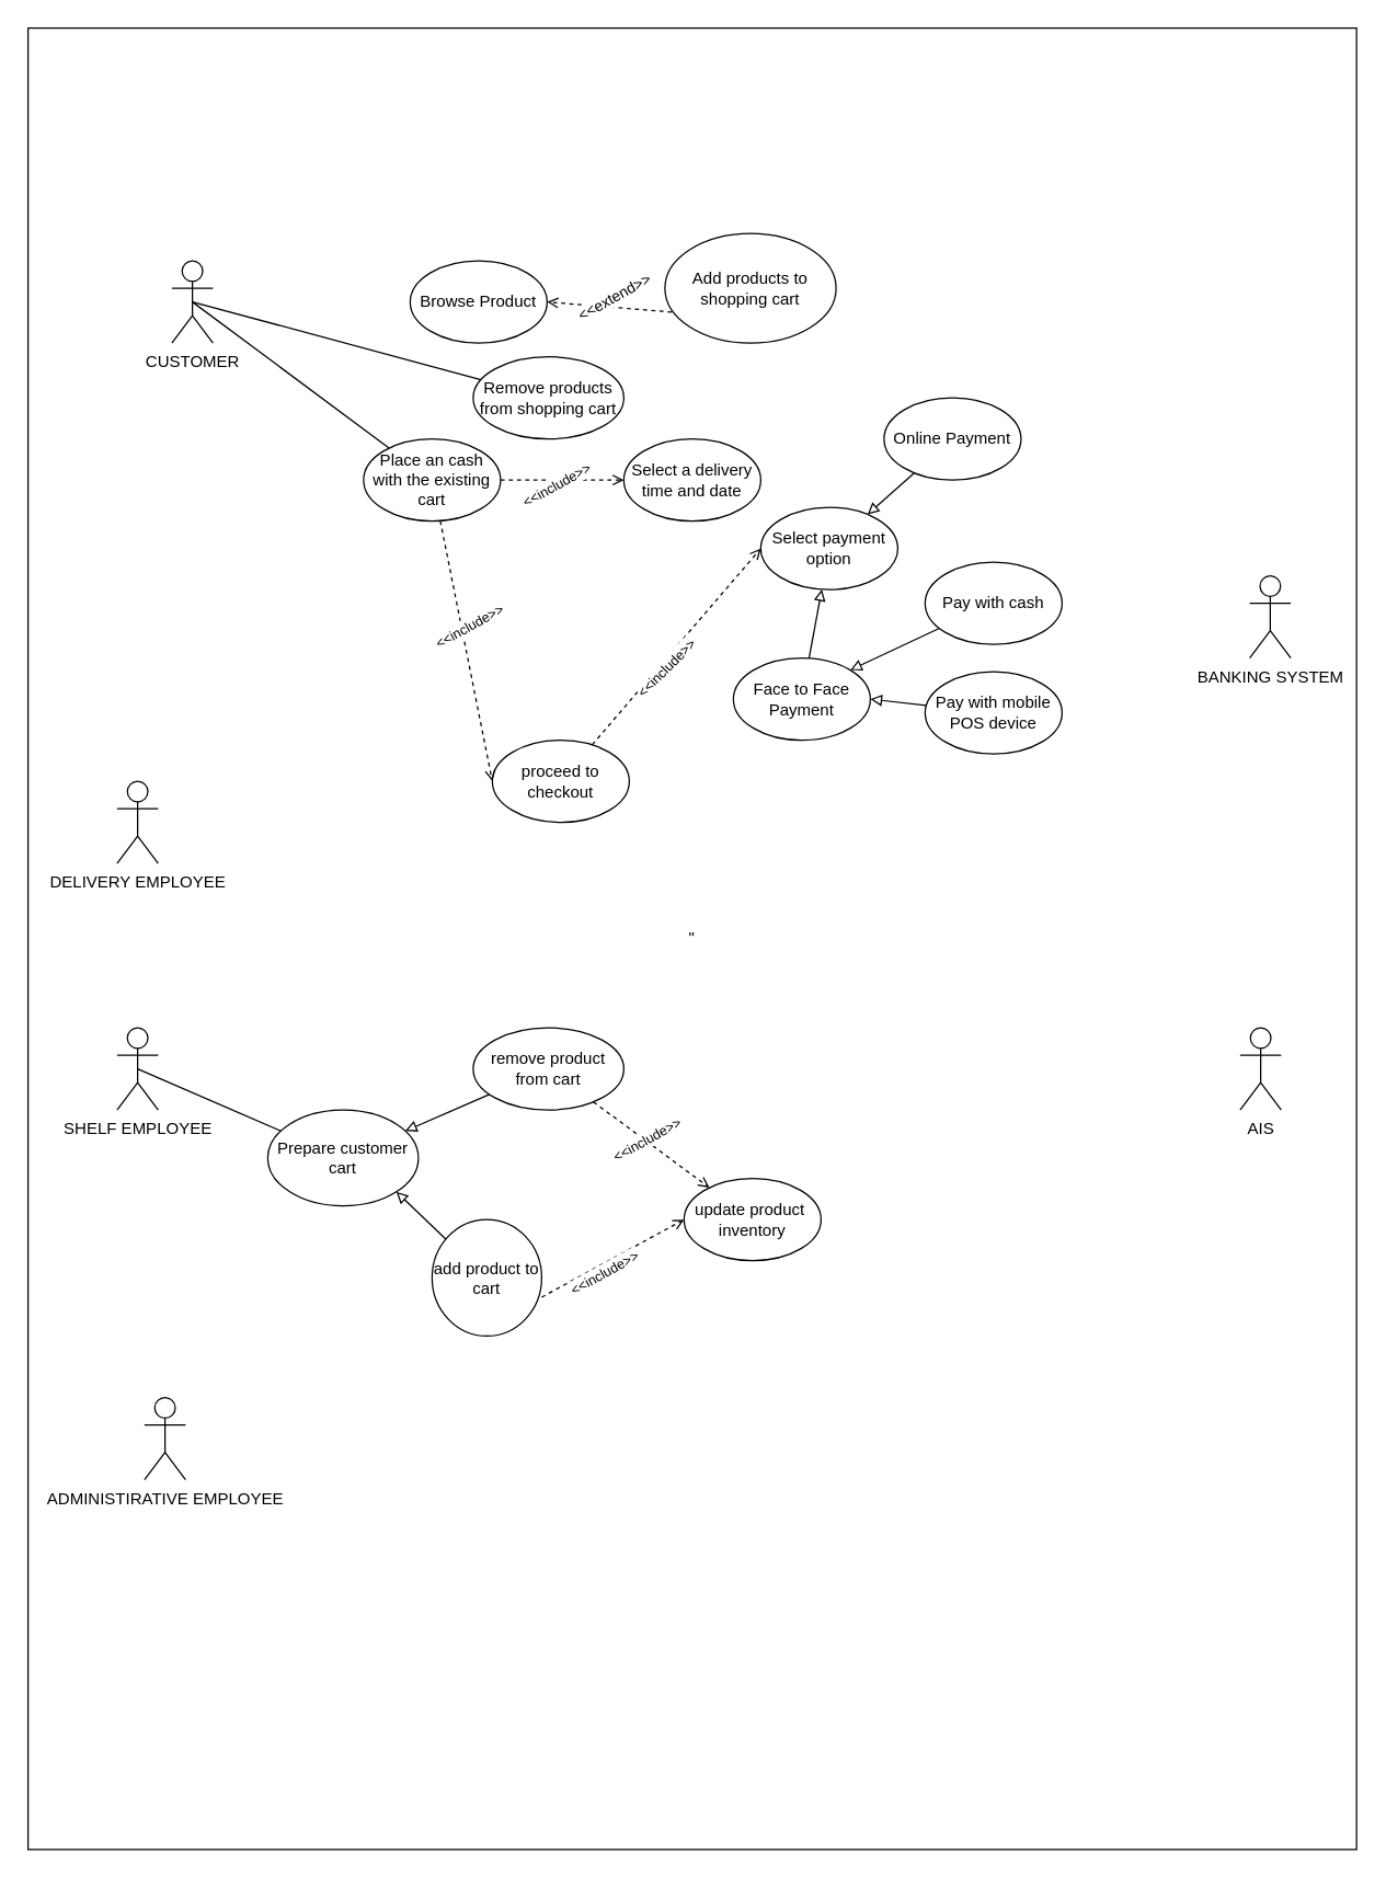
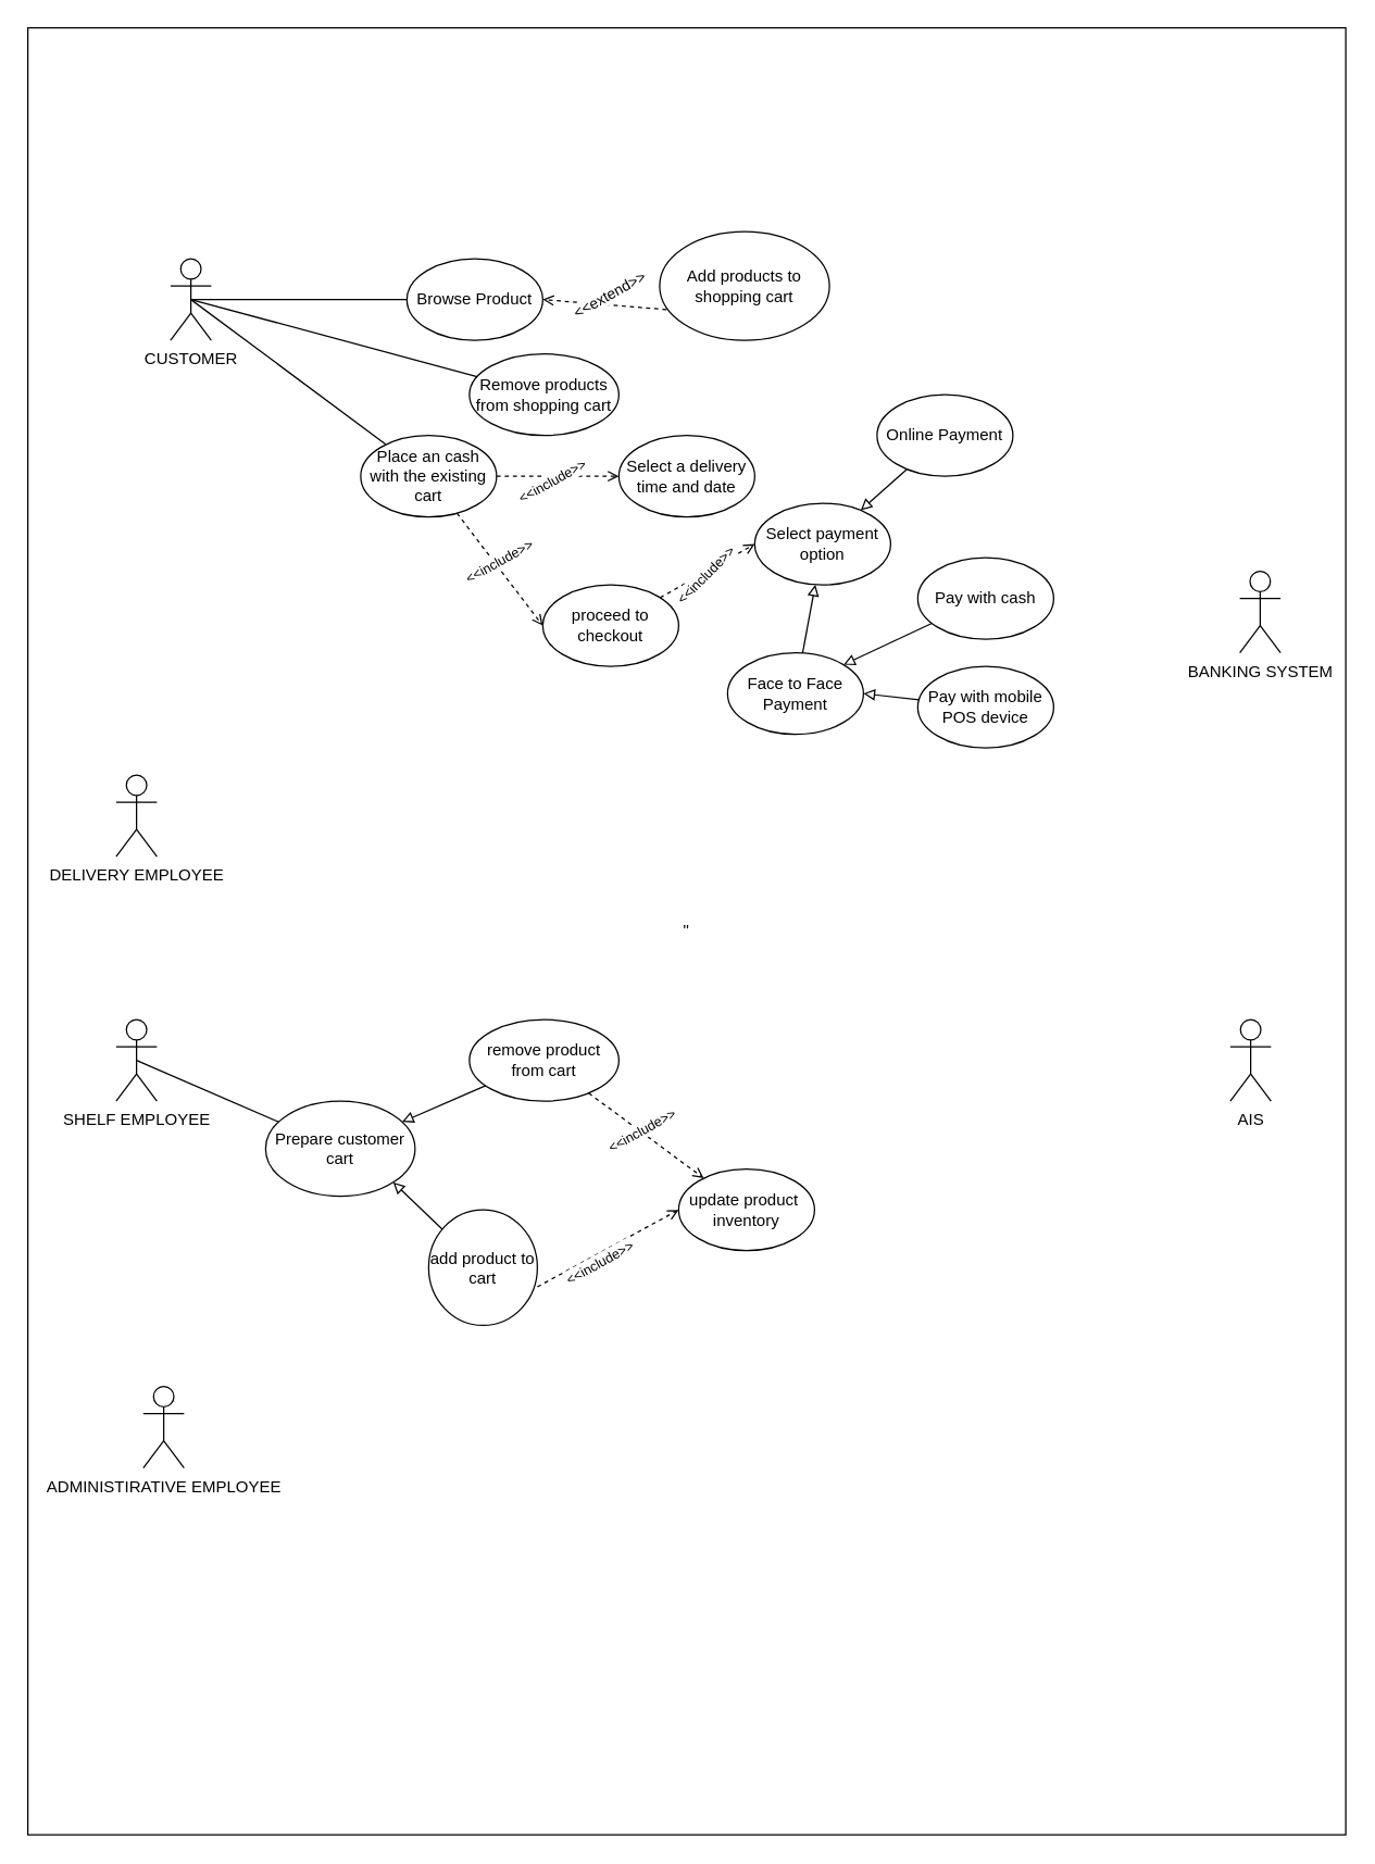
  <mxCell id="0" />
  <mxCell id="1" parent="0" />
  <mxCell id="2" value="&quot;" style="rounded=0;whiteSpace=wrap;html=1;" vertex="1" parent="1"><mxGeometry x="20" y="20" width="970" height="1330" as="geometry" /></mxCell>
  <mxCell id="3" value="&lt;div&gt;CUSTOMER&lt;/div&gt;&lt;div&gt;&lt;br&gt;&lt;/div&gt;" style="shape=umlActor;verticalLabelPosition=bottom;verticalAlign=top;html=1;outlineConnect=0;" vertex="1" parent="1"><mxGeometry x="125" y="190" width="30" height="60" as="geometry" /></mxCell>
  <mxCell id="4" value="&lt;div&gt;SHELF EMPLOYEE&lt;/div&gt;&lt;div&gt;&lt;br&gt;&lt;/div&gt;" style="shape=umlActor;verticalLabelPosition=bottom;verticalAlign=top;html=1;outlineConnect=0;" vertex="1" parent="1"><mxGeometry y="750" width="30" height="60" as="geometry" x="85" /></mxCell>
  <mxCell id="5" value="&lt;div&gt;DELIVERY EMPLOYEE&lt;/div&gt;&lt;div&gt;&lt;br&gt;&lt;/div&gt;" style="shape=umlActor;verticalLabelPosition=bottom;verticalAlign=top;html=1;outlineConnect=0;" vertex="1" parent="1"><mxGeometry y="570" width="30" height="60" as="geometry" x="85" /></mxCell>
  <mxCell id="6" value="&lt;div&gt;ADMINISTIRATIVE EMPLOYEE&lt;/div&gt;&lt;div&gt;&lt;br&gt;&lt;/div&gt;" style="shape=umlActor;verticalLabelPosition=bottom;verticalAlign=top;html=1;outlineConnect=0;" vertex="1" parent="1"><mxGeometry x="105" y="1020" width="30" height="60" as="geometry" /></mxCell>
  <mxCell id="7" value="BANKING SYSTEM" style="shape=umlActor;verticalLabelPosition=bottom;verticalAlign=top;html=1;outlineConnect=0;" vertex="1" parent="1"><mxGeometry x="912" y="420" width="30" height="60" as="geometry" /></mxCell>
  <mxCell id="8" value="Browse Product" style="ellipse;whiteSpace=wrap;html=1;" vertex="1" parent="1"><mxGeometry x="299" y="190" width="100" height="60" as="geometry" /></mxCell>
  <mxCell id="9" value="Add products to shopping cart" style="ellipse;whiteSpace=wrap;html=1;" vertex="1" parent="1"><mxGeometry x="485" y="170" width="125" height="80" as="geometry" /></mxCell>
  <mxCell id="10" value="Remove products from shopping cart" style="ellipse;whiteSpace=wrap;html=1;" vertex="1" parent="1"><mxGeometry x="345" y="260" width="110" height="60" as="geometry" /></mxCell>
+ <mxCell id="11" value="" style="endArrow=none;html=1;rounded=0;exitX=0.5;exitY=0.5;exitDx=0;exitDy=0;exitPerimeter=0;" edge="1" parent="1" source="3" target="8"><mxGeometry width="50" height="50" relative="1" as="geometry"><mxPoint x="255" y="245" as="sourcePoint" /><mxPoint x="305" y="195" as="targetPoint" /></mxGeometry></mxCell>
  <mxCell id="12" value="" style="endArrow=none;html=1;rounded=0;exitX=0.5;exitY=0.5;exitDx=0;exitDy=0;exitPerimeter=0;" edge="1" parent="1" source="3" target="10"><mxGeometry width="50" height="50" relative="1" as="geometry"><mxPoint x="245" y="360" as="sourcePoint" /><mxPoint x="295" y="310" as="targetPoint" /></mxGeometry></mxCell>
  <mxCell id="13" value="&lt;div&gt;Place an cash with the existing cart&lt;/div&gt;" style="ellipse;whiteSpace=wrap;html=1;" vertex="1" parent="1"><mxGeometry x="265" y="320" width="100" height="60" as="geometry" /></mxCell>
  <mxCell id="14" value="" style="endArrow=none;html=1;rounded=0;exitX=0.5;exitY=0.5;exitDx=0;exitDy=0;exitPerimeter=0;" edge="1" parent="1" source="3" target="13"><mxGeometry width="50" height="50" relative="1" as="geometry"><mxPoint x="195" y="420" as="sourcePoint" /><mxPoint x="245" y="370" as="targetPoint" /></mxGeometry></mxCell>
  <mxCell id="15" value="Select a delivery time and date" style="ellipse;whiteSpace=wrap;html=1;" vertex="1" parent="1"><mxGeometry x="455" y="320" width="100" height="60" as="geometry" /></mxCell>
  <mxCell id="16" value="" style="endArrow=open;rounded=0;entryX=0;entryY=0.5;entryDx=0;entryDy=0;endFill=0;dashed=1;align=center;horizontal=1;strokeColor=default;metaEdit=0;html=1;labelBorderColor=none;" edge="1" parent="1" source="13" target="15"><mxGeometry width="50" height="50" relative="1" as="geometry"><mxPoint x="345" y="420" as="sourcePoint" /><mxPoint x="395" y="370" as="targetPoint" /></mxGeometry></mxCell>
  <mxCell id="17" value="&lt;font style=&quot;font-size: 10px;&quot;&gt;&amp;lt;&amp;lt;include&amp;gt;&amp;gt;&lt;/font&gt;" style="edgeLabel;html=1;align=center;verticalAlign=middle;resizable=0;points=[];rotation=-29;" vertex="1" connectable="0" parent="16"><mxGeometry x="-0.234" relative="1" as="geometry"><mxPoint x="6" y="4" as="offset" /></mxGeometry></mxCell>
- <mxCell id="18" value="proceed to checkout" style="ellipse;whiteSpace=wrap;html=1;" vertex="1" parent="1"><mxGeometry x="359" y="540" width="100" height="60" as="geometry" /></mxCell>
+ <mxCell id="18" value="proceed to checkout" style="ellipse;whiteSpace=wrap;html=1;" vertex="1" parent="1"><mxGeometry x="399" y="430" width="100" height="60" as="geometry" /></mxCell>
  <mxCell id="19" value="" style="endArrow=open;rounded=0;entryX=0;entryY=0.5;entryDx=0;entryDy=0;endFill=0;dashed=1;align=center;horizontal=1;strokeColor=default;metaEdit=0;html=1;labelBorderColor=none;" edge="1" parent="1" target="18" source="13"><mxGeometry width="50" height="50" relative="1" as="geometry"><mxPoint x="305" y="443" as="sourcePoint" /><mxPoint x="355" y="430" as="targetPoint" /></mxGeometry></mxCell>
  <mxCell id="20" value="&lt;font style=&quot;font-size: 10px;&quot;&gt;&amp;lt;&amp;lt;include&amp;gt;&amp;gt;&lt;/font&gt;" style="edgeLabel;html=1;align=center;verticalAlign=middle;resizable=0;points=[];rotation=-29;" vertex="1" connectable="0" parent="19"><mxGeometry x="-0.234" relative="1" as="geometry"><mxPoint x="6" y="4" as="offset" /></mxGeometry></mxCell>
  <mxCell id="21" value="" style="endArrow=open;rounded=0;entryX=1;entryY=0.5;entryDx=0;entryDy=0;endFill=0;dashed=1;align=center;horizontal=1;strokeColor=default;metaEdit=0;html=1;labelBorderColor=none;exitX=0.04;exitY=0.717;exitDx=0;exitDy=0;exitPerimeter=0;" edge="1" parent="1" source="9" target="8"><mxGeometry width="50" height="50" relative="1" as="geometry"><mxPoint x="445" y="240" as="sourcePoint" /><mxPoint x="535" y="240" as="targetPoint" /></mxGeometry></mxCell>
  <mxCell id="22" value="&amp;lt;&amp;lt;extend&amp;gt;&amp;gt;" style="edgeLabel;html=1;align=center;verticalAlign=middle;resizable=0;points=[];rotation=-29;" vertex="1" connectable="0" parent="21"><mxGeometry x="-0.234" relative="1" as="geometry"><mxPoint x="-8" y="-8" as="offset" /></mxGeometry></mxCell>
  <mxCell id="23" value="Select payment option" style="ellipse;whiteSpace=wrap;html=1;" vertex="1" parent="1"><mxGeometry x="555" y="370" width="100" height="60" as="geometry" /></mxCell>
  <mxCell id="24" value="" style="endArrow=open;rounded=0;entryX=0;entryY=0.5;entryDx=0;entryDy=0;endFill=0;dashed=1;align=center;horizontal=1;strokeColor=default;metaEdit=0;html=1;labelBorderColor=none;" edge="1" parent="1" target="23" source="18"><mxGeometry width="50" height="50" relative="1" as="geometry"><mxPoint x="535" y="500" as="sourcePoint" /><mxPoint x="529" y="480" as="targetPoint" /></mxGeometry></mxCell>
  <mxCell id="25" value="&lt;font style=&quot;font-size: 10px;&quot;&gt;&amp;lt;&amp;lt;include&amp;gt;&amp;gt;&lt;/font&gt;" style="edgeLabel;html=1;align=center;verticalAlign=middle;resizable=0;points=[];rotation=-45;" vertex="1" connectable="0" parent="24"><mxGeometry x="-0.234" relative="1" as="geometry"><mxPoint x="6" y="-1" as="offset" /></mxGeometry></mxCell>
  <mxCell id="26" value="Online Payment" style="ellipse;whiteSpace=wrap;html=1;" vertex="1" parent="1"><mxGeometry x="645" y="290" width="100" height="60" as="geometry" /></mxCell>
  <mxCell id="27" value="" style="endArrow=block;html=1;rounded=0;endFill=0;" edge="1" parent="1" source="26" target="23"><mxGeometry width="50" height="50" relative="1" as="geometry"><mxPoint x="495" y="490" as="sourcePoint" /><mxPoint x="545" y="440" as="targetPoint" /></mxGeometry></mxCell>
  <mxCell id="28" value="Face to Face Payment" style="ellipse;whiteSpace=wrap;html=1;" vertex="1" parent="1"><mxGeometry x="535" y="480" width="100" height="60" as="geometry" /></mxCell>
  <mxCell id="29" value="" style="endArrow=block;html=1;rounded=0;endFill=0;" edge="1" parent="1" source="28" target="23"><mxGeometry width="50" height="50" relative="1" as="geometry"><mxPoint x="638.74" y="310" as="sourcePoint" /><mxPoint x="635.003" y="341.969" as="targetPoint" /></mxGeometry></mxCell>
  <mxCell id="30" value="Pay with mobile POS device" style="ellipse;whiteSpace=wrap;html=1;" vertex="1" parent="1"><mxGeometry x="675" y="490" width="100" height="60" as="geometry" /></mxCell>
  <mxCell id="31" value="" style="endArrow=block;html=1;rounded=0;endFill=0;entryX=1;entryY=0.5;entryDx=0;entryDy=0;" edge="1" parent="1" source="30" target="28"><mxGeometry width="50" height="50" relative="1" as="geometry"><mxPoint x="648.74" y="320" as="sourcePoint" /><mxPoint x="615" y="440" as="targetPoint" /></mxGeometry></mxCell>
  <mxCell id="32" value="Pay with cash" style="ellipse;whiteSpace=wrap;html=1;" vertex="1" parent="1"><mxGeometry x="675" y="410" width="100" height="60" as="geometry" /></mxCell>
  <mxCell id="33" value="" style="endArrow=block;html=1;rounded=0;endFill=0;entryX=1;entryY=0;entryDx=0;entryDy=0;" edge="1" parent="1" source="32" target="28"><mxGeometry width="50" height="50" relative="1" as="geometry"><mxPoint x="658.74" y="330" as="sourcePoint" /><mxPoint x="625" y="450" as="targetPoint" /></mxGeometry></mxCell>
  <mxCell id="34" value="AIS" style="shape=umlActor;verticalLabelPosition=bottom;verticalAlign=top;html=1;outlineConnect=0;" vertex="1" parent="1"><mxGeometry x="905" y="750" width="30" height="60" as="geometry" /></mxCell>
  <mxCell id="35" value="Prepare customer cart" style="ellipse;whiteSpace=wrap;html=1;" vertex="1" parent="1"><mxGeometry x="195" y="810" width="110" height="70" as="geometry" /></mxCell>
  <mxCell id="36" value="" style="endArrow=none;html=1;rounded=0;exitX=0.5;exitY=0.5;exitDx=0;exitDy=0;exitPerimeter=0;" edge="1" parent="1" target="35" source="4"><mxGeometry width="50" height="50" relative="1" as="geometry"><mxPoint x="174" y="780" as="sourcePoint" /><mxPoint x="279" y="930" as="targetPoint" /></mxGeometry></mxCell>
  <mxCell id="37" value="remove product from cart" style="ellipse;whiteSpace=wrap;html=1;" vertex="1" parent="1"><mxGeometry x="345" y="750" width="110" height="60" as="geometry" /></mxCell>
  <mxCell id="38" value="" style="endArrow=block;html=1;rounded=0;endFill=0;" edge="1" parent="1" source="37" target="35"><mxGeometry width="50" height="50" relative="1" as="geometry"><mxPoint x="448.74" y="580" as="sourcePoint" /><mxPoint x="315" y="775" as="targetPoint" /></mxGeometry></mxCell>
  <mxCell id="39" value="add product  to cart" style="ellipse;whiteSpace=wrap;html=1;" vertex="1" parent="1"><mxGeometry x="315" y="890" width="80" height="85" as="geometry" /></mxCell>
  <mxCell id="40" value="" style="endArrow=block;html=1;rounded=0;endFill=0;entryX=1;entryY=1;entryDx=0;entryDy=0;" edge="1" parent="1" source="39" target="35"><mxGeometry width="50" height="50" relative="1" as="geometry"><mxPoint x="432.46" y="690" as="sourcePoint" /><mxPoint x="305.002" y="869.182" as="targetPoint" /></mxGeometry></mxCell>
  <mxCell id="41" value="update product&amp;nbsp; inventory " style="ellipse;whiteSpace=wrap;html=1;" vertex="1" parent="1"><mxGeometry x="499" y="860" width="100" height="60" as="geometry" /></mxCell>
  <mxCell id="42" value="" style="endArrow=open;rounded=0;entryX=0;entryY=0.5;entryDx=0;entryDy=0;endFill=0;dashed=1;align=center;horizontal=1;strokeColor=default;metaEdit=0;html=1;labelBorderColor=none;exitX=1;exitY=0.667;exitDx=0;exitDy=0;exitPerimeter=0;" edge="1" parent="1" target="41" source="39"><mxGeometry width="50" height="50" relative="1" as="geometry"><mxPoint x="417.5" y="850" as="sourcePoint" /><mxPoint x="436.5" y="903" as="targetPoint" /></mxGeometry></mxCell>
  <mxCell id="43" value="&lt;font style=&quot;font-size: 10px;&quot;&gt;&amp;lt;&amp;lt;include&amp;gt;&amp;gt;&lt;/font&gt;" style="edgeLabel;html=1;align=center;verticalAlign=middle;resizable=0;points=[];rotation=-29;" vertex="1" connectable="0" parent="42"><mxGeometry x="-0.234" relative="1" as="geometry"><mxPoint x="6" y="4" as="offset" /></mxGeometry></mxCell>
  <mxCell id="44" value="" style="endArrow=open;rounded=0;endFill=0;dashed=1;align=center;horizontal=1;strokeColor=default;metaEdit=0;html=1;labelBorderColor=none;" edge="1" parent="1" source="37" target="41"><mxGeometry width="50" height="50" relative="1" as="geometry"><mxPoint x="399" y="870" as="sourcePoint" /><mxPoint x="469" y="800" as="targetPoint" /></mxGeometry></mxCell>
  <mxCell id="45" value="&lt;font style=&quot;font-size: 10px;&quot;&gt;&amp;lt;&amp;lt;include&amp;gt;&amp;gt;&lt;/font&gt;" style="edgeLabel;html=1;align=center;verticalAlign=middle;resizable=0;points=[];rotation=-29;" vertex="1" connectable="0" parent="44"><mxGeometry x="-0.234" relative="1" as="geometry"><mxPoint x="6" y="4" as="offset" /></mxGeometry></mxCell>
